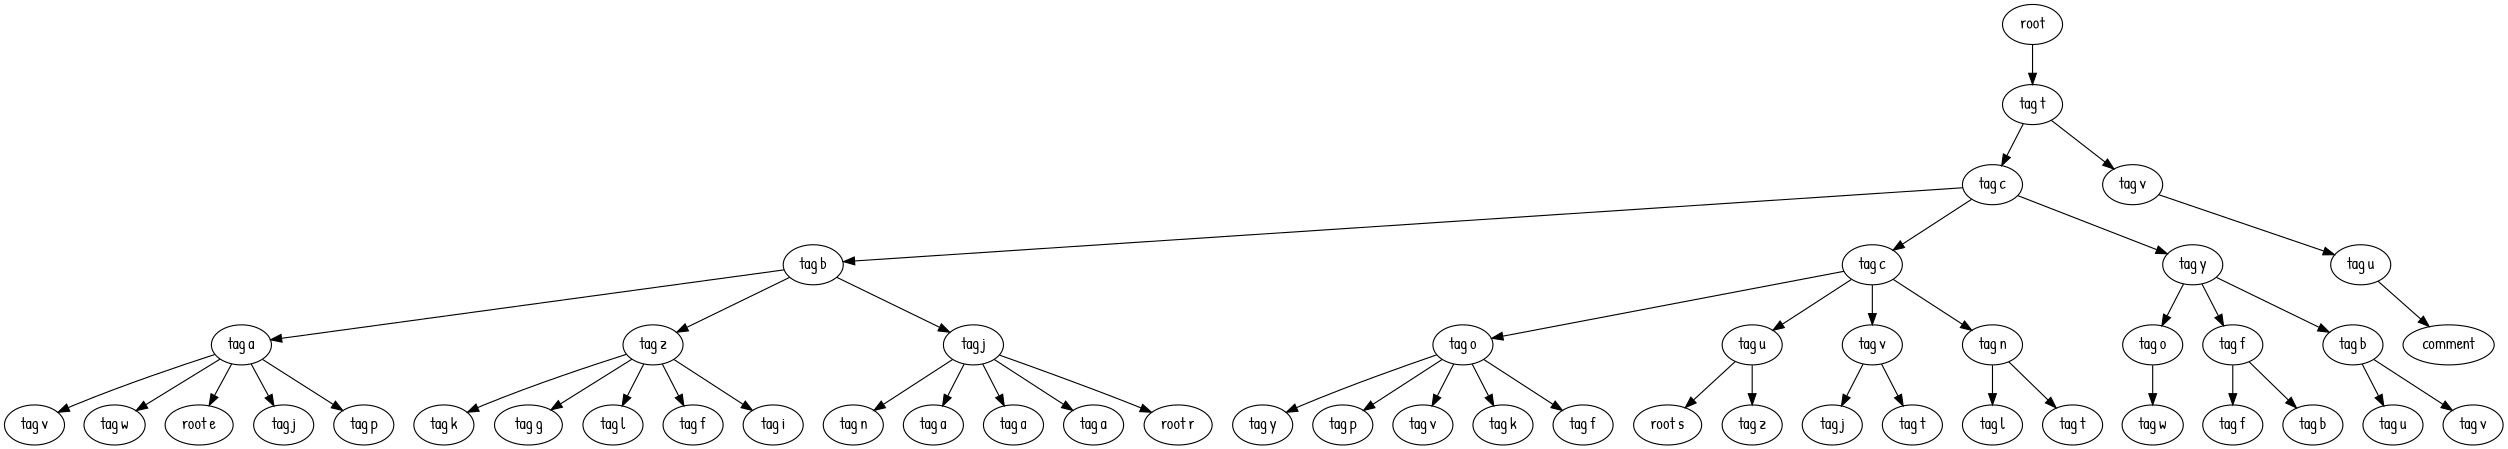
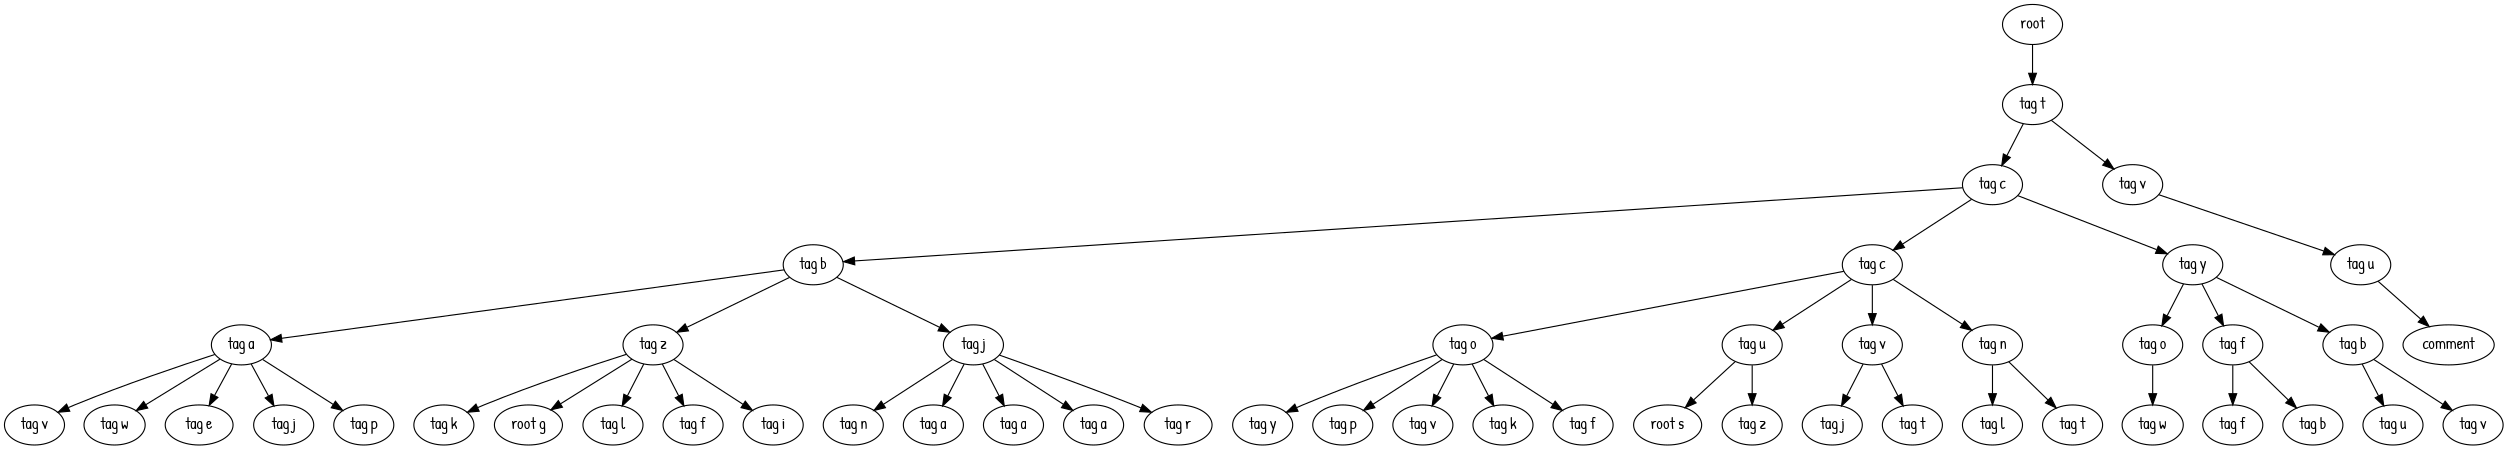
  digraph {
    fontname="Patrick Hand"
    node [fontname="Patrick Hand"]
    edge [fontname="Patrick Hand"]
    n1 [label=root]
    n2 [label="tag t"]
    n3 [label="tag c"]
    n4 [label="tag v"]
    n5 [label="tag b"]
    n6 [label="tag c"]
    n7 [label="tag y"]
    n8 [label="tag u"]
    n9 [label="tag a"]
    n10 [label="tag z"]
    n11 [label="tag j"]
    n12 [label="tag o"]
    n13 [label="tag u"]
    n14 [label="tag v"]
    n15 [label="tag n"]
    n16 [label="tag o"]
    n17 [label="tag f"]
    n18 [label="tag b"]
    n19 [label="tag v"]
    n20 [label="tag w"]
-   n21 [label="root e"]
+   n21 [label="tag e"]
    n22 [label="tag j"]
    n23 [label="tag p"]
    n24 [label="tag k"]
-   n25 [label="tag g"]
+   n25 [label="root g"]
    n26 [label="tag l"]
    n27 [label="tag f"]
    n28 [label="tag i"]
    n29 [label="tag n"]
    n30 [label="tag a"]
    n31 [label="tag a"]
    n32 [label="tag a"]
-   n33 [label="root r"]
+   n33 [label="tag r"]
    n34 [label="tag y"]
    n35 [label="tag p"]
    n36 [label="tag v"]
    n37 [label="tag k"]
    n38 [label="tag f"]
    n39 [label="root s"]
    n40 [label="tag z"]
    n41 [label="tag j"]
    n42 [label="tag t"]
    n43 [label="tag l"]
    n44 [label="tag t"]
    n45 [label="tag w"]
    n46 [label="tag f"]
    n47 [label="tag b"]
    n48 [label="tag u"]
    n49 [label="tag v"]
    n50 [label=comment]
    n1 -> n2
    n2 -> n3
    n2 -> n4
    n3 -> n5
    n3 -> n6
    n3 -> n7
    n4 -> n8
    n5 -> n9
    n5 -> n10
    n5 -> n11
    n6 -> n12
    n6 -> n13
    n6 -> n14
    n6 -> n15
    n7 -> n16
    n7 -> n17
    n7 -> n18
    n8 -> n50
    n9 -> n19
    n9 -> n20
    n9 -> n21
    n9 -> n22
    n9 -> n23
    n10 -> n24
    n10 -> n25
    n10 -> n26
    n10 -> n27
    n10 -> n28
    n11 -> n29
    n11 -> n30
    n11 -> n31
    n11 -> n32
    n11 -> n33
    n12 -> n34
    n12 -> n35
    n12 -> n36
    n12 -> n37
    n12 -> n38
    n13 -> n39
    n13 -> n40
    n14 -> n41
    n14 -> n42
    n15 -> n43
    n15 -> n44
    n16 -> n45
    n17 -> n46
    n17 -> n47
    n18 -> n48
    n18 -> n49
  }
